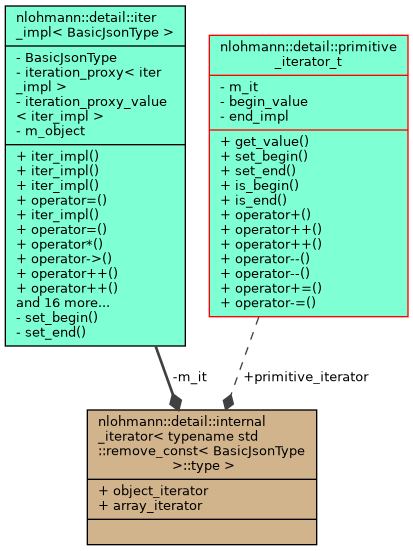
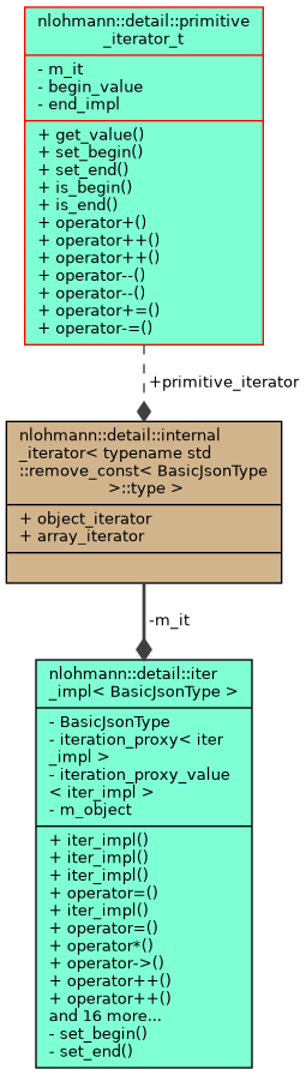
  digraph {
    node [color=black fillcolor=aquamarine fontname=Helvetica fontsize=10 shape=record style=filled]
    edge [arrowhead=diamond color=grey25 fontname=Helvetica fontsize=10 labelfontname=Helvetica labelfontsize=10]
    n1 [fontcolor=black height=0.2 label="{nlohmann::detail::iter\l_impl\< BasicJsonType \>\n|- BasicJsonType\l- iteration_proxy\< iter\l_impl \>\l- iteration_proxy_value\l\< iter_impl \>\l- m_object\l|+ iter_impl()\l+ iter_impl()\l+ iter_impl()\l+ operator=()\l+ iter_impl()\l+ operator=()\l+ operator*()\l+ operator-\>()\l+ operator++()\l+ operator++()\land 16 more...\l- set_begin()\l- set_end()\l}" width=0.4]
    n2 [fillcolor=tan height=0.2 label="{nlohmann::detail::internal\l_iterator\< typename std\l::remove_const\< BasicJsonType\l \>::type \>\n|+ object_iterator\l+ array_iterator\l|}" width=0.4]
    n3 [color=red height=0.2 label="{nlohmann::detail::primitive\l_iterator_t\n|- m_it\l- begin_value\l- end_impl\l|+ get_value()\l+ set_begin()\l+ set_end()\l+ is_begin()\l+ is_end()\l+ operator+()\l+ operator++()\l+ operator++()\l+ operator--()\l+ operator--()\l+ operator+=()\l+ operator-=()\l}" width=0.4]
-   n1 -> n2 [label=" -m_it" style=bold]
+   n2 -> n1 [label=" -m_it" style=bold]
    n3 -> n2 [label=" +primitive_iterator" style=dashed]
  }
